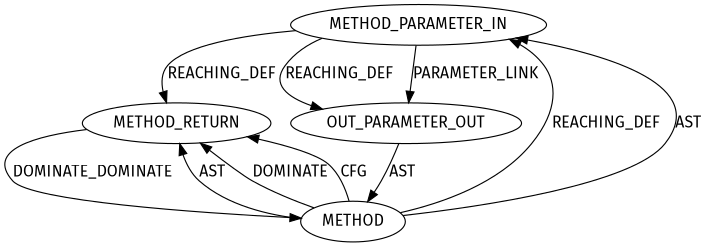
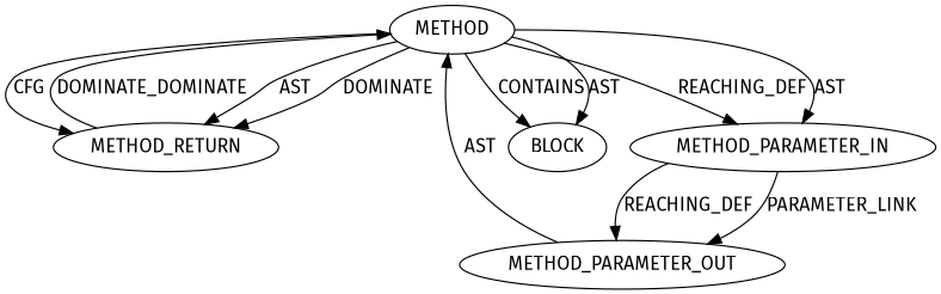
  digraph {
    fontname="Fira Sans"
    node [CODE="<empty>" ORDER=1 TYPE_FULL_NAME=ANY fontname="Fira Sans" EVALUATION_STRATEGY=BY_VALUE]
    edge [fontname="Fira Sans"]
+   n1 [ARGUMENT_INDEX=1 label=BLOCK EVALUATION_STRATEGY=""]
    n2 [CODE=p1 INDEX=1 IS_VARIADIC=false NAME=p1 label=METHOD_PARAMETER_IN]
    n3 [CODE=RET ORDER=2 label=METHOD_RETURN]
-   n4 [CODE=p1 INDEX=1 IS_VARIADIC=false NAME=p1 label=OUT_PARAMETER_OUT]
+   n4 [CODE=p1 INDEX=1 IS_VARIADIC=false NAME=p1 label=METHOD_PARAMETER_OUT]
    n5 [AST_PARENT_FULL_NAME="<global>" AST_PARENT_TYPE=NAMESPACE_BLOCK FILENAME="<empty>" FULL_NAME=CMS_RecipientInfo_type IS_EXTERNAL=true NAME=CMS_RecipientInfo_type ORDER=0 label=METHOD TYPE_FULL_NAME="" EVALUATION_STRATEGY=""]
-   n2 -> n3 [VARIABLE=p1 label=REACHING_DEF]
    n2 -> n4 [VARIABLE=p1 label=REACHING_DEF]
    n2 -> n4 [label=PARAMETER_LINK]
    n3 -> n5 [label=DOMINATE_DOMINATE]
    n4 -> n5 [label=AST]
+   n5 -> n1 [label=CONTAINS]
+   n5 -> n1 [label=AST]
    n5 -> n2 [label=REACHING_DEF]
    n5 -> n2 [label=AST]
    n5 -> n3 [label=AST]
    n5 -> n3 [label=DOMINATE]
    n5 -> n3 [label=CFG]
  }
